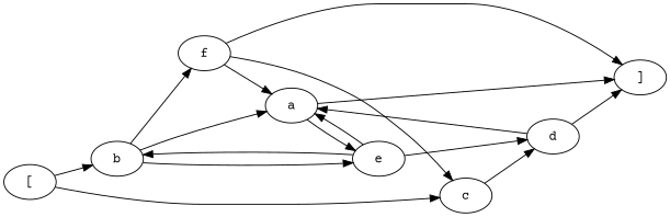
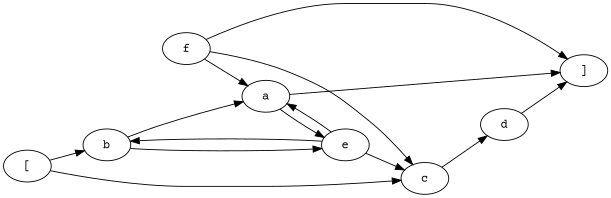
  digraph {
    fontname="Courier Prime"
    rankdir=LR
    node [fontname="Courier Prime"]
    edge [fontname="Courier Prime"]
    n1 [label="["]
    n2 [label=b]
    n3 [label=c]
    n4 [label=a]
    n5 [label=f]
    n6 [label=e]
    n7 [label=d]
    n8 [label="]"]
    n1 -> n2
    n1 -> n3
    n2 -> n4
-   n2 -> n5
    n2 -> n6
    n3 -> n7
    n4 -> n6
    n4 -> n8
    n5 -> n3
    n5 -> n4
    n5 -> n8
    n6 -> n2
    n6 -> n4
-   n6 -> n7
-   n7 -> n4
+   n6 -> n3
    n7 -> n8
  }
